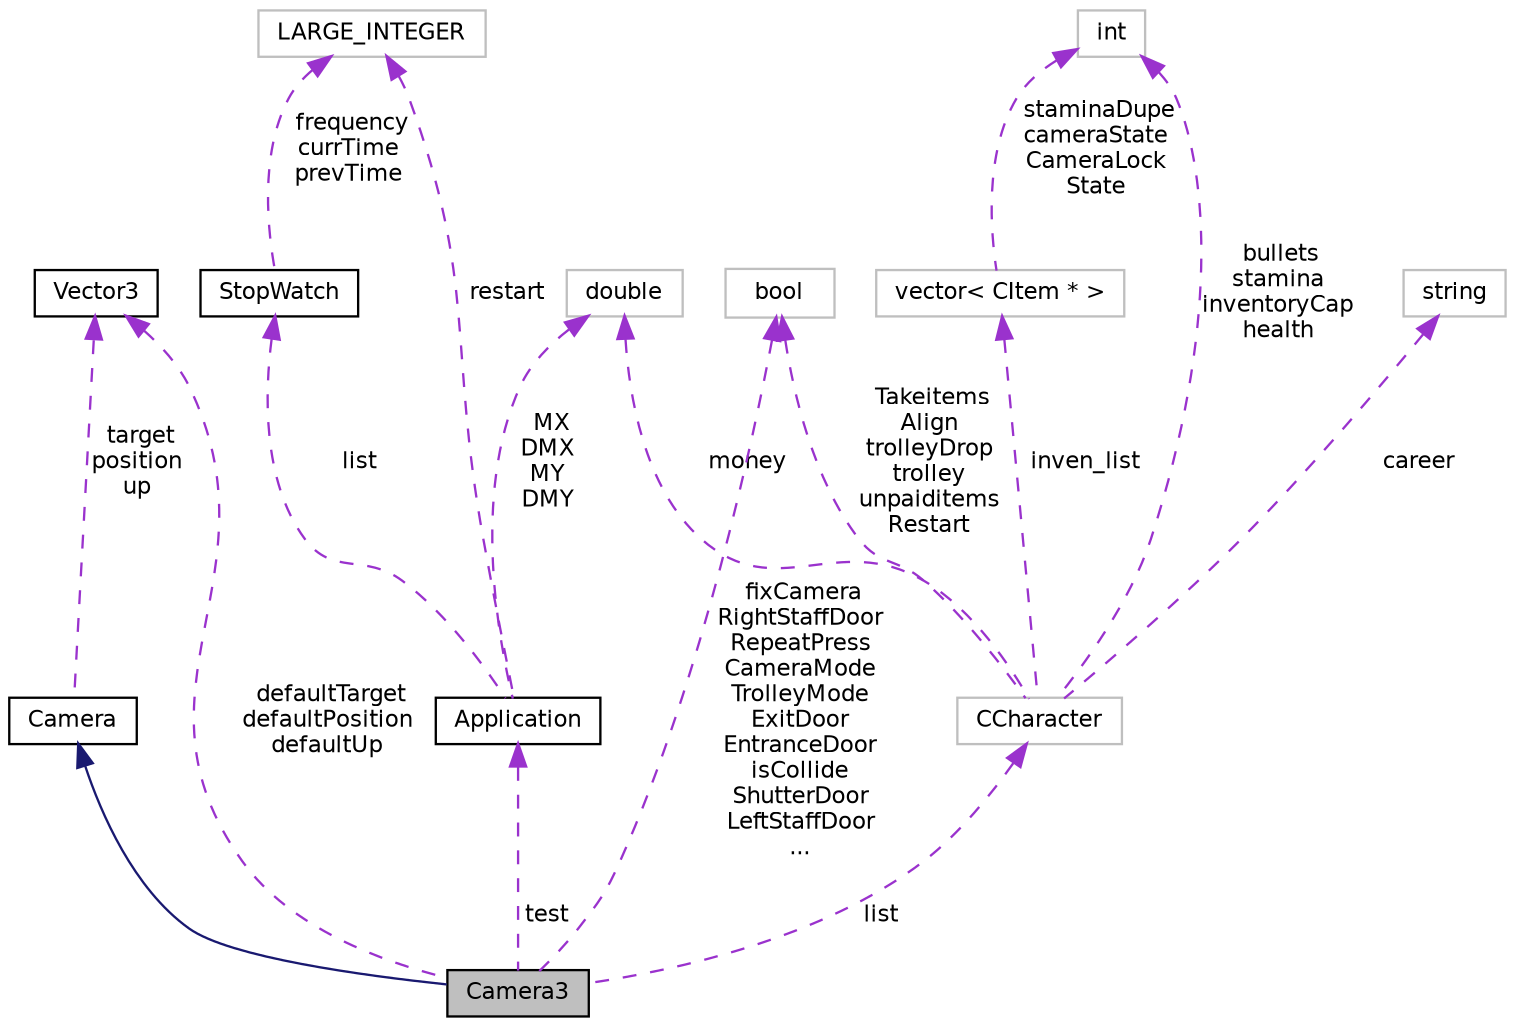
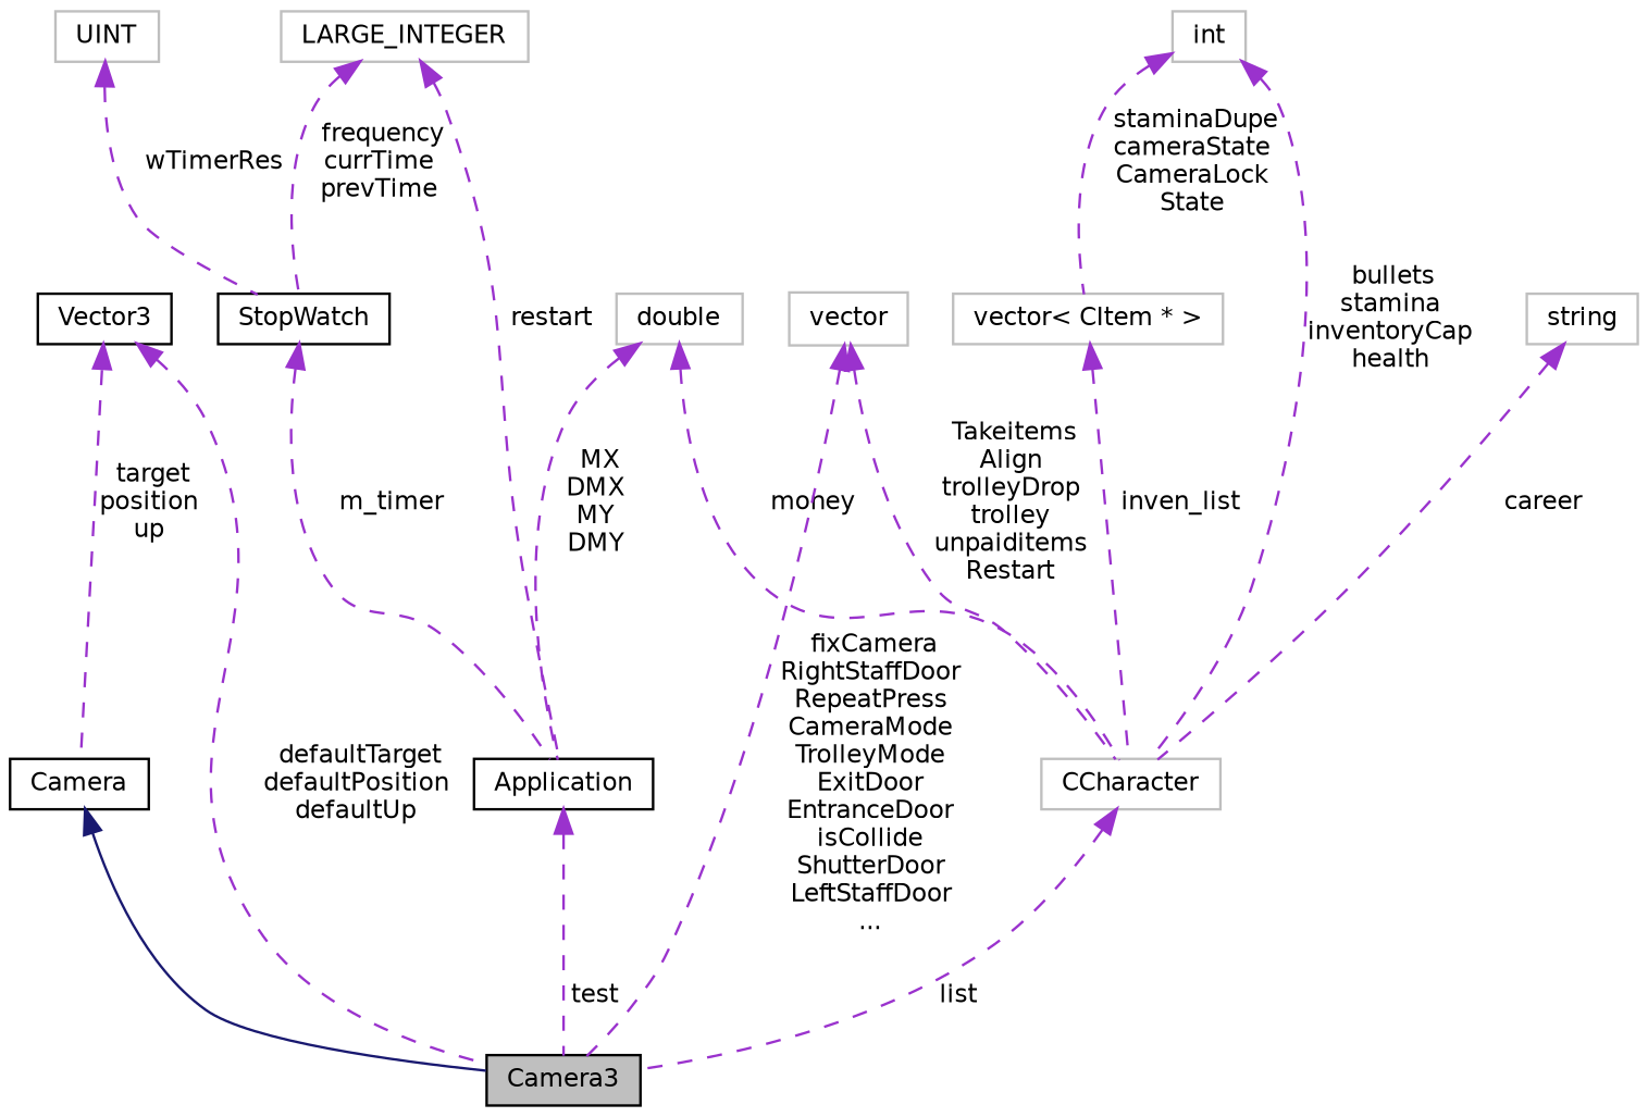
  digraph {
    node [color=grey75 fontname=Helvetica fontsize=10 shape=record]
    edge [color=darkorchid3 dir=back fontname=Helvetica fontsize=10 labelfontname=Helvetica labelfontsize=10 style=dashed]
    n1 [color=black fillcolor=grey75 fontcolor=black height=0.2 label=Camera3 style=filled width=0.4]
    n2 [color=black height=0.2 label=Camera width=0.4]
    n3 [color=black height=0.2 label=Vector3 width=0.4]
    n4 [height=0.2 label=CCharacter width=0.4]
    n5 [height=0.2 label=double width=0.4]
    n6 [color=black height=0.2 label=Application width=0.4]
    n7 [color=black height=0.2 label=StopWatch width=0.4]
+   n8 [height=0.2 label=UINT width=0.4]
    n9 [height=0.2 label=LARGE_INTEGER width=0.4]
-   n10 [height=0.2 label=bool width=0.4]
+   n10 [height=0.2 label=vector width=0.4]
    n11 [height=0.2 label=int width=0.4]
    n12 [height=0.2 label="vector\< CItem * \>" width=0.4]
    n13 [height=0.2 label=string width=0.4]
    n2 -> n1 [color=midnightblue style=solid]
    n3 -> n1 [label=" defaultTarget\ndefaultPosition\ndefaultUp"]
    n3 -> n2 [label=" target\nposition\nup"]
    n4 -> n1 [label=" list"]
    n5 -> n4 [label=" money"]
    n5 -> n6 [label=" MX\nDMX\nMY\nDMY"]
    n6 -> n1 [label=" test"]
-   n7 -> n6 [label=" list"]
+   n7 -> n6 [label=" m_timer"]
+   n8 -> n7 [label=" wTimerRes"]
    n9 -> n6 [label=" restart"]
    n9 -> n7 [label=" frequency\ncurrTime\nprevTime"]
    n10 -> n1 [label=" fixCamera\nRightStaffDoor\nRepeatPress\nCameraMode\nTrolleyMode\nExitDoor\nEntranceDoor\nisCollide\nShutterDoor\nLeftStaffDoor\n..."]
    n10 -> n4 [label=" Takeitems\nAlign\ntrolleyDrop\ntrolley\nunpaiditems\nRestart"]
    n11 -> n4 [label=" bullets\nstamina\ninventoryCap\nhealth"]
    n11 -> n12 [label=" staminaDupe\ncameraState\nCameraLock\nState"]
    n12 -> n4 [label=" inven_list"]
    n13 -> n4 [label=" career"]
  }
